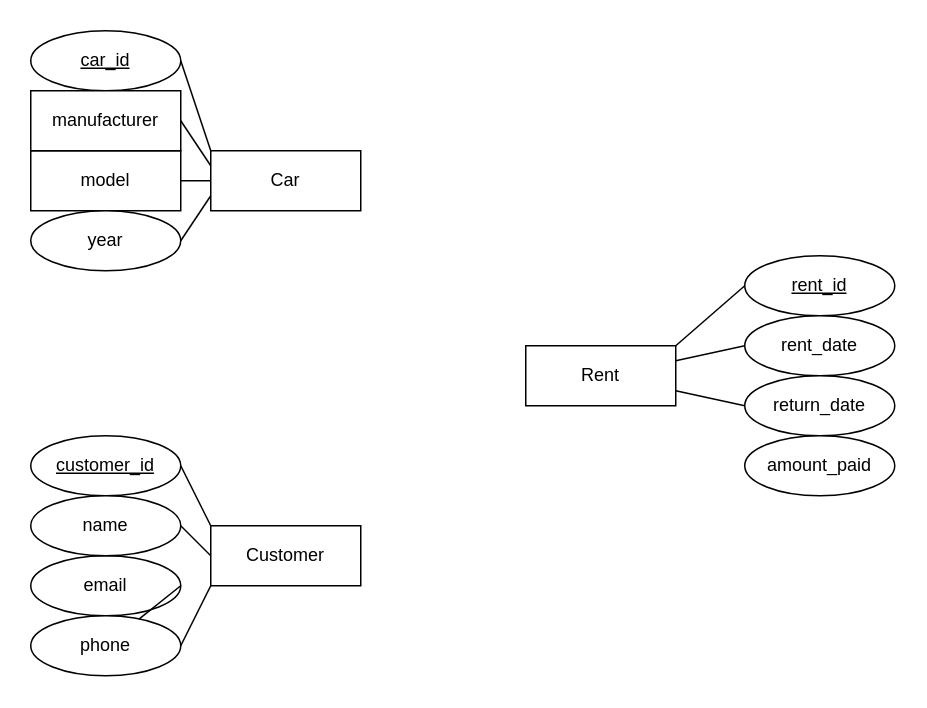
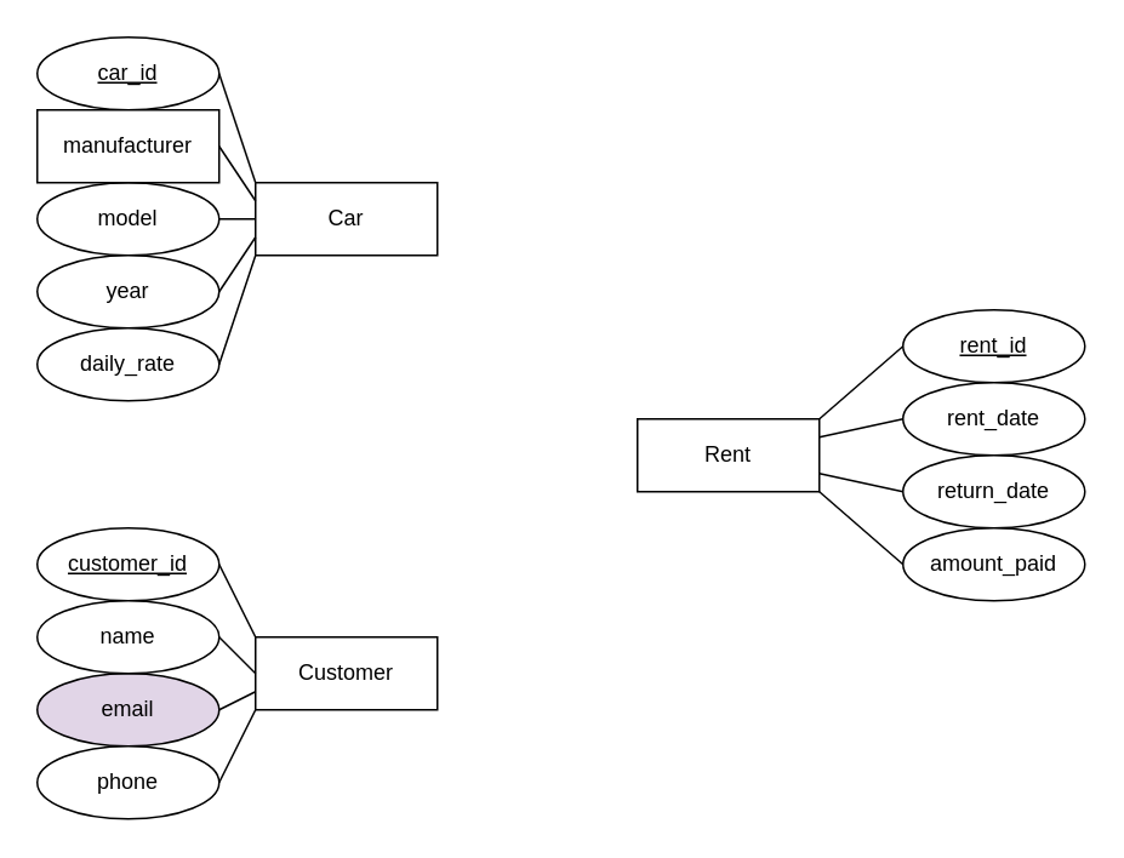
  <mxCell id="0" />
  <mxCell id="1" parent="0" />
  <mxCell id="2" value="Car" style="whiteSpace=wrap;html=1;align=center;" vertex="1" parent="1"><mxGeometry x="140" y="100" width="100" height="40" as="geometry" /></mxCell>
  <mxCell id="3" value="car_id" style="ellipse;whiteSpace=wrap;html=1;align=center;fontStyle=4;" vertex="1" parent="1"><mxGeometry y="20" width="100" height="40" as="geometry" x="20" /></mxCell>
- <mxCell id="4" value="model" style="whiteSpace=wrap;html=1;align=center;rounded=0;" vertex="1" parent="1"><mxGeometry y="100" width="100" height="40" as="geometry" x="20" /></mxCell>
+ <mxCell id="4" value="model" style="ellipse;whiteSpace=wrap;html=1;align=center;" vertex="1" parent="1"><mxGeometry y="100" width="100" height="40" as="geometry" x="20" /></mxCell>
  <mxCell id="5" value="manufacturer" style="whiteSpace=wrap;html=1;align=center;rounded=0;" vertex="1" parent="1"><mxGeometry y="60" width="100" height="40" as="geometry" x="20" /></mxCell>
  <mxCell id="6" value="&lt;div&gt;year&lt;/div&gt;" style="ellipse;whiteSpace=wrap;html=1;align=center;" vertex="1" parent="1"><mxGeometry y="140" width="100" height="40" as="geometry" x="20" /></mxCell>
+ <mxCell id="7" value="daily_rate" style="ellipse;whiteSpace=wrap;html=1;align=center;" vertex="1" parent="1"><mxGeometry y="180" width="100" height="40" as="geometry" x="20" /></mxCell>
  <mxCell id="8" value="Customer" style="whiteSpace=wrap;html=1;align=center;" vertex="1" parent="1"><mxGeometry x="140" y="350" width="100" height="40" as="geometry" /></mxCell>
  <mxCell id="9" value="customer_id" style="ellipse;whiteSpace=wrap;html=1;align=center;fontStyle=4;" vertex="1" parent="1"><mxGeometry y="290" width="100" height="40" as="geometry" x="20" /></mxCell>
- <mxCell id="10" value="email" style="ellipse;whiteSpace=wrap;html=1;align=center;" vertex="1" parent="1"><mxGeometry y="370" width="100" height="40" as="geometry" x="20" /></mxCell>
+ <mxCell id="10" value="email" style="ellipse;whiteSpace=wrap;html=1;align=center;fillColor=#e1d5e7;" vertex="1" parent="1"><mxGeometry y="370" width="100" height="40" as="geometry" x="20" /></mxCell>
  <mxCell id="11" value="name" style="ellipse;whiteSpace=wrap;html=1;align=center;" vertex="1" parent="1"><mxGeometry y="330" width="100" height="40" as="geometry" x="20" /></mxCell>
  <mxCell id="12" value="phone" style="ellipse;whiteSpace=wrap;html=1;align=center;" vertex="1" parent="1"><mxGeometry y="410" width="100" height="40" as="geometry" x="20" /></mxCell>
  <mxCell id="13" value="Rent" style="whiteSpace=wrap;html=1;align=center;" vertex="1" parent="1"><mxGeometry x="350" y="230" width="100" height="40" as="geometry" /></mxCell>
  <mxCell id="14" value="rent_id" style="ellipse;whiteSpace=wrap;html=1;align=center;fontStyle=4;" vertex="1" parent="1"><mxGeometry x="496" y="170" width="100" height="40" as="geometry" /></mxCell>
  <mxCell id="15" value="rent_date" style="ellipse;whiteSpace=wrap;html=1;align=center;" vertex="1" parent="1"><mxGeometry x="496" y="210" width="100" height="40" as="geometry" /></mxCell>
  <mxCell id="16" value="return_date" style="ellipse;whiteSpace=wrap;html=1;align=center;" vertex="1" parent="1"><mxGeometry x="496" y="250" width="100" height="40" as="geometry" /></mxCell>
  <mxCell id="17" value="amount_paid" style="ellipse;whiteSpace=wrap;html=1;align=center;" vertex="1" parent="1"><mxGeometry x="496" y="290" width="100" height="40" as="geometry" /></mxCell>
+ <mxCell id="18" value="" style="endArrow=none;html=1;rounded=0;exitX=1;exitY=0.5;exitDx=0;exitDy=0;entryX=0;entryY=1;entryDx=0;entryDy=0;" edge="1" parent="1" source="7" target="2"><mxGeometry relative="1" as="geometry"><mxPoint x="140" y="250" as="sourcePoint" /><mxPoint x="300" y="250" as="targetPoint" /></mxGeometry></mxCell>
  <mxCell id="19" value="" style="endArrow=none;html=1;rounded=0;exitX=1;exitY=0.5;exitDx=0;exitDy=0;entryX=0;entryY=0.75;entryDx=0;entryDy=0;" edge="1" parent="1" source="6" target="2"><mxGeometry relative="1" as="geometry"><mxPoint x="130" y="210" as="sourcePoint" /><mxPoint x="185" y="150" as="targetPoint" /></mxGeometry></mxCell>
  <mxCell id="20" value="" style="endArrow=none;html=1;rounded=0;exitX=1;exitY=0.5;exitDx=0;exitDy=0;entryX=0;entryY=0.5;entryDx=0;entryDy=0;" edge="1" parent="1" source="4" target="2"><mxGeometry relative="1" as="geometry"><mxPoint x="140" y="220" as="sourcePoint" /><mxPoint x="195" y="160" as="targetPoint" /></mxGeometry></mxCell>
  <mxCell id="21" value="" style="endArrow=none;html=1;rounded=0;exitX=1;exitY=0.5;exitDx=0;exitDy=0;entryX=0;entryY=0.25;entryDx=0;entryDy=0;" edge="1" parent="1" source="5" target="2"><mxGeometry relative="1" as="geometry"><mxPoint x="150" y="230" as="sourcePoint" /><mxPoint x="205" y="170" as="targetPoint" /></mxGeometry></mxCell>
  <mxCell id="22" value="" style="endArrow=none;html=1;rounded=0;exitX=1;exitY=0.5;exitDx=0;exitDy=0;entryX=0;entryY=0;entryDx=0;entryDy=0;" edge="1" parent="1" source="3" target="2"><mxGeometry relative="1" as="geometry"><mxPoint x="160" y="240" as="sourcePoint" /><mxPoint x="215" y="180" as="targetPoint" /></mxGeometry></mxCell>
  <mxCell id="23" value="" style="endArrow=none;html=1;rounded=0;exitX=1;exitY=0.5;exitDx=0;exitDy=0;entryX=0;entryY=0;entryDx=0;entryDy=0;" edge="1" parent="1" source="9" target="8"><mxGeometry relative="1" as="geometry"><mxPoint x="170" y="250" as="sourcePoint" /><mxPoint x="225" y="190" as="targetPoint" /></mxGeometry></mxCell>
  <mxCell id="24" value="" style="endArrow=none;html=1;rounded=0;exitX=1;exitY=0.5;exitDx=0;exitDy=0;entryX=0;entryY=0.5;entryDx=0;entryDy=0;" edge="1" parent="1" source="11" target="8"><mxGeometry relative="1" as="geometry"><mxPoint x="180" y="260" as="sourcePoint" /><mxPoint x="235" y="200" as="targetPoint" /></mxGeometry></mxCell>
- <mxCell id="25" value="" style="endArrow=none;html=1;rounded=0;exitX=1;exitY=0.5;exitDx=0;exitDy=0;" edge="1" parent="1" source="10" target="12"><mxGeometry relative="1" as="geometry"><mxPoint x="190" y="270" as="sourcePoint" /><mxPoint x="245" y="210" as="targetPoint" /></mxGeometry></mxCell>
+ <mxCell id="25" value="" style="endArrow=none;html=1;rounded=0;exitX=1;exitY=0.5;exitDx=0;exitDy=0;entryX=0;entryY=0.75;entryDx=0;entryDy=0;" edge="1" parent="1" source="10" target="8"><mxGeometry relative="1" as="geometry"><mxPoint x="190" y="270" as="sourcePoint" /><mxPoint x="245" y="210" as="targetPoint" /></mxGeometry></mxCell>
  <mxCell id="26" value="" style="endArrow=none;html=1;rounded=0;exitX=1;exitY=0.5;exitDx=0;exitDy=0;entryX=0;entryY=1;entryDx=0;entryDy=0;" edge="1" parent="1" source="12" target="8"><mxGeometry relative="1" as="geometry"><mxPoint x="200" y="280" as="sourcePoint" /><mxPoint x="170" y="390" as="targetPoint" /></mxGeometry></mxCell>
+ <mxCell id="27" value="" style="endArrow=none;html=1;rounded=0;exitX=0;exitY=0.5;exitDx=0;exitDy=0;entryX=1;entryY=1;entryDx=0;entryDy=0;" edge="1" parent="1" source="17" target="13"><mxGeometry relative="1" as="geometry"><mxPoint x="160" y="450" as="sourcePoint" /><mxPoint x="440" y="280" as="targetPoint" /></mxGeometry></mxCell>
  <mxCell id="28" value="" style="endArrow=none;html=1;rounded=0;exitX=0;exitY=0.5;exitDx=0;exitDy=0;entryX=1;entryY=0.75;entryDx=0;entryDy=0;" edge="1" parent="1" source="16" target="13"><mxGeometry relative="1" as="geometry"><mxPoint x="506" y="320" as="sourcePoint" /><mxPoint x="440" y="260" as="targetPoint" /></mxGeometry></mxCell>
  <mxCell id="29" value="" style="endArrow=none;html=1;rounded=0;exitX=0;exitY=0.5;exitDx=0;exitDy=0;entryX=1;entryY=0.25;entryDx=0;entryDy=0;" edge="1" parent="1" source="15" target="13"><mxGeometry relative="1" as="geometry"><mxPoint x="516" y="330" as="sourcePoint" /><mxPoint x="440" y="240" as="targetPoint" /></mxGeometry></mxCell>
  <mxCell id="30" value="" style="endArrow=none;html=1;rounded=0;exitX=0;exitY=0.5;exitDx=0;exitDy=0;entryX=1;entryY=0;entryDx=0;entryDy=0;" edge="1" parent="1" source="14" target="13"><mxGeometry relative="1" as="geometry"><mxPoint x="526" y="340" as="sourcePoint" /><mxPoint x="450" y="220" as="targetPoint" /></mxGeometry></mxCell>
